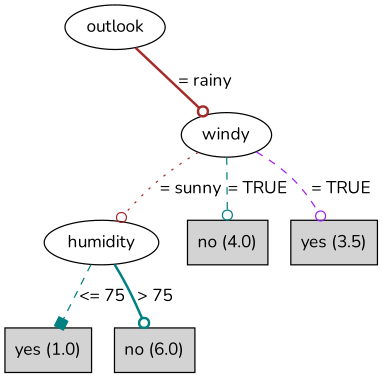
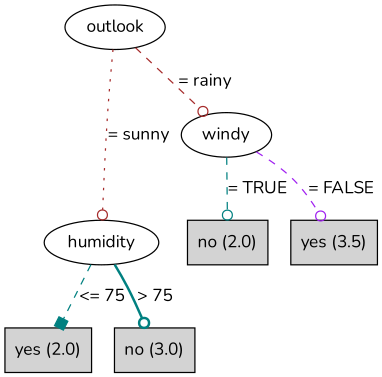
  digraph {
    fontname=Nunito
    node [fontname=Nunito shape=box style=filled]
    edge [arrowhead=odot color=teal fontname=Nunito style=dashed]
    n1 [label=outlook shape="" style=""]
    n2 [label=humidity shape="" style=""]
    n3 [label=windy shape="" style=""]
-   n4 [label="yes (1.0)"]
-   n5 [label="no (6.0)"]
-   n6 [label="no (4.0)"]
+   n4 [label="yes (2.0)"]
+   n5 [label="no (3.0)"]
+   n6 [label="no (2.0)"]
    n7 [label="yes (3.5)"]
-   n3 -> n2 [color=brown label="= sunny" style=dotted]
-   n1 -> n3 [color=brown label="= rainy" style=bold]
+   n1 -> n2 [color=brown label="= sunny" style=dotted]
+   n1 -> n3 [color=brown label="= rainy"]
    n2 -> n4 [arrowhead=box label="<= 75"]
    n2 -> n5 [label="> 75" style=bold]
    n3 -> n6 [label="= TRUE"]
-   n3 -> n7 [color=purple label="= TRUE"]
+   n3 -> n7 [color=purple label="= FALSE"]
  }
